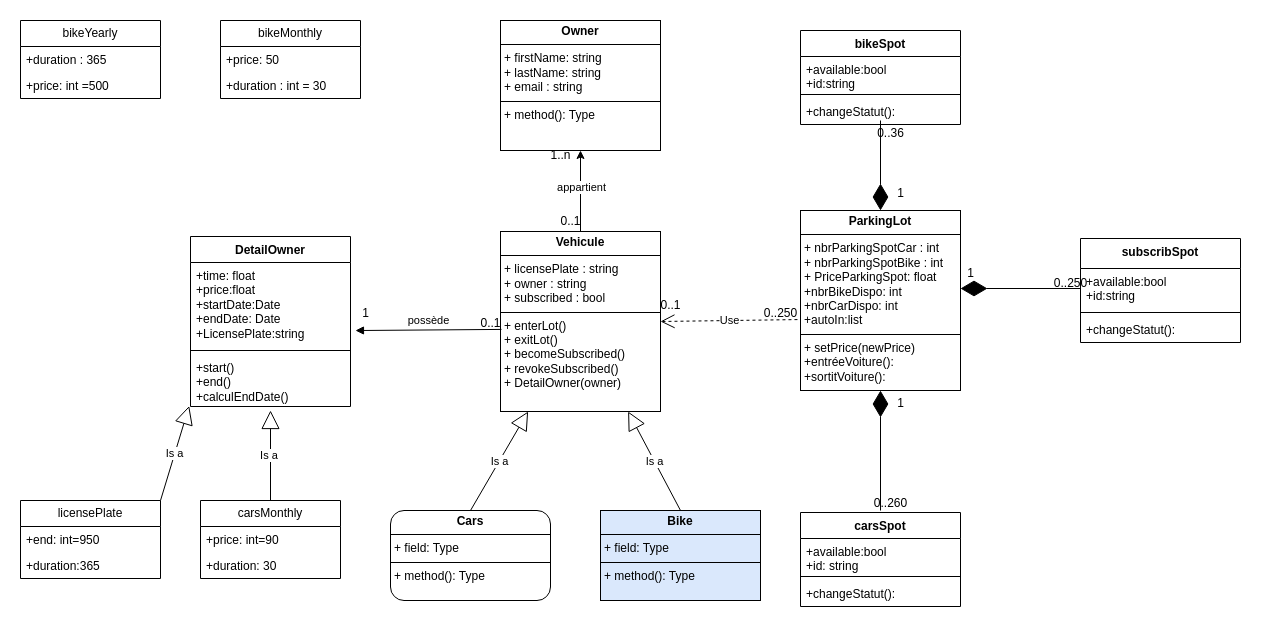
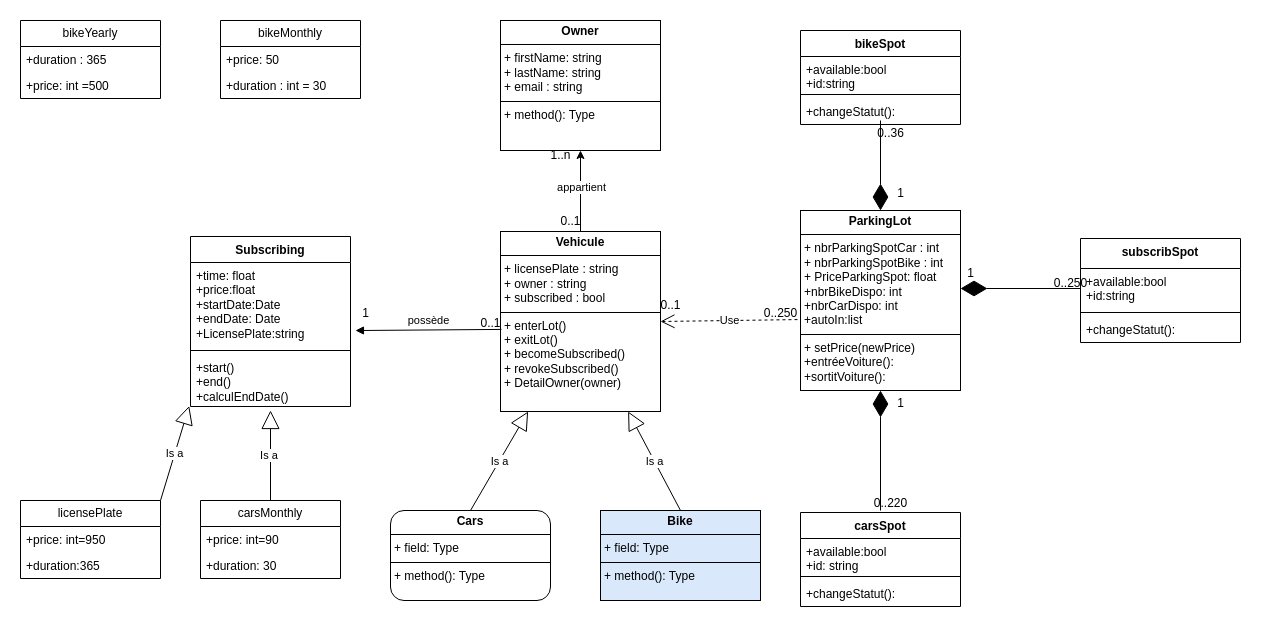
  <mxCell id="0" />
  <mxCell id="1" parent="0" />
  <mxCell id="2" value="&lt;p style=&quot;margin:0px;margin-top:4px;text-align:center;&quot;&gt;&lt;b&gt;Vehicule&lt;/b&gt;&lt;/p&gt;&lt;hr size=&quot;1&quot; style=&quot;border-style:solid;&quot;&gt;&lt;p style=&quot;margin:0px;margin-left:4px;&quot;&gt;+ licensePlate : string&lt;/p&gt;&lt;p style=&quot;margin:0px;margin-left:4px;&quot;&gt;+ owner : string&lt;/p&gt;&lt;p style=&quot;margin:0px;margin-left:4px;&quot;&gt;+ subscribed : bool&lt;/p&gt;&lt;hr size=&quot;1&quot; style=&quot;border-style:solid;&quot;&gt;&lt;p style=&quot;margin:0px;margin-left:4px;&quot;&gt;+ enterLot()&lt;/p&gt;&lt;p style=&quot;margin:0px;margin-left:4px;&quot;&gt;+ exitLot()&lt;/p&gt;&lt;p style=&quot;margin:0px;margin-left:4px;&quot;&gt;+ becomeSubscribed()&lt;/p&gt;&lt;p style=&quot;margin:0px;margin-left:4px;&quot;&gt;+ revokeSubscribed()&lt;/p&gt;&lt;p style=&quot;margin:0px;margin-left:4px;&quot;&gt;+ DetailOwner(owner)&lt;/p&gt;" style="verticalAlign=top;align=left;overflow=fill;html=1;whiteSpace=wrap;" parent="1" vertex="1"><mxGeometry x="500" y="231" width="160" height="180" as="geometry" /></mxCell>
  <mxCell id="3" value="&lt;p style=&quot;margin:0px;margin-top:4px;text-align:center;&quot;&gt;&lt;b&gt;Owner&lt;/b&gt;&lt;/p&gt;&lt;hr size=&quot;1&quot; style=&quot;border-style:solid;&quot;&gt;&lt;p style=&quot;margin:0px;margin-left:4px;&quot;&gt;+ firstName: string&lt;/p&gt;&lt;p style=&quot;margin:0px;margin-left:4px;&quot;&gt;+ lastName: string&lt;/p&gt;&lt;p style=&quot;margin:0px;margin-left:4px;&quot;&gt;+ email : string&lt;/p&gt;&lt;hr size=&quot;1&quot; style=&quot;border-style:solid;&quot;&gt;&lt;p style=&quot;margin:0px;margin-left:4px;&quot;&gt;+ method(): Type&lt;/p&gt;" style="verticalAlign=top;align=left;overflow=fill;html=1;whiteSpace=wrap;" parent="1" vertex="1"><mxGeometry x="500" y="20" width="160" height="130" as="geometry" /></mxCell>
  <mxCell id="4" value="&lt;p style=&quot;margin:0px;margin-top:4px;text-align:center;&quot;&gt;&lt;b&gt;ParkingLot&lt;/b&gt;&lt;/p&gt;&lt;hr size=&quot;1&quot; style=&quot;border-style:solid;&quot;&gt;&lt;p style=&quot;margin:0px;margin-left:4px;&quot;&gt;+ nbrParkingSpotCar : int&lt;/p&gt;&lt;p style=&quot;margin:0px;margin-left:4px;&quot;&gt;+ nbrParkingSpotBike : int&lt;/p&gt;&lt;p style=&quot;margin:0px;margin-left:4px;&quot;&gt;+ PriceParkingSpot: float&lt;/p&gt;&lt;p style=&quot;margin:0px;margin-left:4px;&quot;&gt;+nbrBikeDispo: int&lt;/p&gt;&lt;p style=&quot;margin:0px;margin-left:4px;&quot;&gt;+nbrCarDispo: int&lt;/p&gt;&lt;p style=&quot;margin:0px;margin-left:4px;&quot;&gt;+autoIn:list&lt;/p&gt;&lt;hr size=&quot;1&quot; style=&quot;border-style:solid;&quot;&gt;&lt;p style=&quot;margin:0px;margin-left:4px;&quot;&gt;+ setPrice(newPrice)&lt;/p&gt;&lt;p style=&quot;margin:0px;margin-left:4px;&quot;&gt;+entréeVoiture():&lt;/p&gt;&lt;p style=&quot;margin:0px;margin-left:4px;&quot;&gt;+sortitVoiture():&lt;/p&gt;&lt;p style=&quot;margin:0px;margin-left:4px;&quot;&gt;&lt;br&gt;&lt;/p&gt;" style="verticalAlign=top;align=left;overflow=fill;html=1;whiteSpace=wrap;" parent="1" vertex="1"><mxGeometry x="800" y="210" width="160" height="180" as="geometry" /></mxCell>
  <mxCell id="5" value="&lt;p style=&quot;margin:0px;margin-top:4px;text-align:center;&quot;&gt;&lt;b&gt;Cars&lt;/b&gt;&lt;/p&gt;&lt;hr size=&quot;1&quot; style=&quot;border-style:solid;&quot;&gt;&lt;p style=&quot;margin:0px;margin-left:4px;&quot;&gt;+ field: Type&lt;/p&gt;&lt;hr size=&quot;1&quot; style=&quot;border-style:solid;&quot;&gt;&lt;p style=&quot;margin:0px;margin-left:4px;&quot;&gt;+ method(): Type&lt;/p&gt;" style="verticalAlign=top;align=left;overflow=fill;html=1;whiteSpace=wrap;rounded=1;" parent="1" vertex="1"><mxGeometry x="390" y="510" width="160" height="90" as="geometry" /></mxCell>
  <mxCell id="6" value="&lt;p style=&quot;margin:0px;margin-top:4px;text-align:center;&quot;&gt;&lt;b&gt;Bike&lt;/b&gt;&lt;/p&gt;&lt;hr size=&quot;1&quot; style=&quot;border-style:solid;&quot;&gt;&lt;p style=&quot;margin:0px;margin-left:4px;&quot;&gt;+ field: Type&lt;/p&gt;&lt;hr size=&quot;1&quot; style=&quot;border-style:solid;&quot;&gt;&lt;p style=&quot;margin:0px;margin-left:4px;&quot;&gt;+ method(): Type&lt;/p&gt;" style="verticalAlign=top;align=left;overflow=fill;html=1;whiteSpace=wrap;fillColor=#dae8fc;" parent="1" vertex="1"><mxGeometry x="600" y="510" width="160" height="90" as="geometry" /></mxCell>
  <mxCell id="7" value="Is a" style="endArrow=block;endSize=16;endFill=0;html=1;rounded=0;exitX=0.5;exitY=0;exitDx=0;exitDy=0;" parent="1" source="5" target="2" edge="1"><mxGeometry width="160" relative="1" as="geometry"><mxPoint x="470" y="520" as="sourcePoint" /><mxPoint x="630" y="520" as="targetPoint" /></mxGeometry></mxCell>
  <mxCell id="8" value="Is a" style="endArrow=block;endSize=16;endFill=0;html=1;rounded=0;exitX=0.5;exitY=0;exitDx=0;exitDy=0;" parent="1" source="6" target="2" edge="1"><mxGeometry width="160" relative="1" as="geometry"><mxPoint x="250" y="560" as="sourcePoint" /><mxPoint x="291" y="470" as="targetPoint" /></mxGeometry></mxCell>
- <mxCell id="9" value="DetailOwner" style="swimlane;fontStyle=1;align=center;verticalAlign=top;childLayout=stackLayout;horizontal=1;startSize=26;horizontalStack=0;resizeParent=1;resizeParentMax=0;resizeLast=0;collapsible=1;marginBottom=0;whiteSpace=wrap;html=1;" parent="1" vertex="1"><mxGeometry x="190" y="236" width="160" height="170" as="geometry" /></mxCell>
+ <mxCell id="9" value="Subscribing" style="swimlane;fontStyle=1;align=center;verticalAlign=top;childLayout=stackLayout;horizontal=1;startSize=26;horizontalStack=0;resizeParent=1;resizeParentMax=0;resizeLast=0;collapsible=1;marginBottom=0;whiteSpace=wrap;html=1;" parent="1" vertex="1"><mxGeometry x="190" y="236" width="160" height="170" as="geometry" /></mxCell>
  <mxCell id="10" value="+time: float&lt;div&gt;+price:float&lt;/div&gt;&lt;div&gt;+startDate:Date&lt;/div&gt;&lt;div&gt;+endDate: Date&lt;/div&gt;&lt;div&gt;+LicensePlate:string&lt;/div&gt;" style="text;strokeColor=none;fillColor=none;align=left;verticalAlign=top;spacingLeft=4;spacingRight=4;overflow=hidden;rotatable=0;points=[[0,0.5],[1,0.5]];portConstraint=eastwest;whiteSpace=wrap;html=1;" parent="9" vertex="1"><mxGeometry y="26" width="160" height="84" as="geometry" /></mxCell>
  <mxCell id="11" value="" style="line;strokeWidth=1;fillColor=none;align=left;verticalAlign=middle;spacingTop=-1;spacingLeft=3;spacingRight=3;rotatable=0;labelPosition=right;points=[];portConstraint=eastwest;strokeColor=inherit;" parent="9" vertex="1"><mxGeometry y="110" width="160" height="8" as="geometry" /></mxCell>
  <mxCell id="12" value="+start()&lt;div&gt;+end()&lt;/div&gt;&lt;div&gt;+calculEndDate()&lt;/div&gt;" style="text;strokeColor=none;fillColor=none;align=left;verticalAlign=top;spacingLeft=4;spacingRight=4;overflow=hidden;rotatable=0;points=[[0,0.5],[1,0.5]];portConstraint=eastwest;whiteSpace=wrap;html=1;" parent="9" vertex="1"><mxGeometry y="118" width="160" height="52" as="geometry" /></mxCell>
  <mxCell id="13" value="bikeMonthly" style="swimlane;fontStyle=0;childLayout=stackLayout;horizontal=1;startSize=26;fillColor=none;horizontalStack=0;resizeParent=1;resizeParentMax=0;resizeLast=0;collapsible=1;marginBottom=0;whiteSpace=wrap;html=1;" parent="1" vertex="1"><mxGeometry x="220" y="20" width="140" height="78" as="geometry" /></mxCell>
  <mxCell id="14" value="+price: 50" style="text;strokeColor=none;fillColor=none;align=left;verticalAlign=top;spacingLeft=4;spacingRight=4;overflow=hidden;rotatable=0;points=[[0,0.5],[1,0.5]];portConstraint=eastwest;whiteSpace=wrap;html=1;" parent="13" vertex="1"><mxGeometry y="26" width="140" height="26" as="geometry" /></mxCell>
  <mxCell id="15" value="+duration : int = 30" style="text;strokeColor=none;fillColor=none;align=left;verticalAlign=top;spacingLeft=4;spacingRight=4;overflow=hidden;rotatable=0;points=[[0,0.5],[1,0.5]];portConstraint=eastwest;whiteSpace=wrap;html=1;" parent="13" vertex="1"><mxGeometry y="52" width="140" height="26" as="geometry" /></mxCell>
  <mxCell id="16" value="bikeYearly" style="swimlane;fontStyle=0;childLayout=stackLayout;horizontal=1;startSize=26;fillColor=none;horizontalStack=0;resizeParent=1;resizeParentMax=0;resizeLast=0;collapsible=1;marginBottom=0;whiteSpace=wrap;html=1;" parent="1" vertex="1"><mxGeometry x="20" y="20" width="140" height="78" as="geometry" /></mxCell>
  <mxCell id="17" value="+duration : 365" style="text;strokeColor=none;fillColor=none;align=left;verticalAlign=top;spacingLeft=4;spacingRight=4;overflow=hidden;rotatable=0;points=[[0,0.5],[1,0.5]];portConstraint=eastwest;whiteSpace=wrap;html=1;" parent="16" vertex="1"><mxGeometry y="26" width="140" height="26" as="geometry" /></mxCell>
  <mxCell id="18" value="+price: int =500" style="text;strokeColor=none;fillColor=none;align=left;verticalAlign=top;spacingLeft=4;spacingRight=4;overflow=hidden;rotatable=0;points=[[0,0.5],[1,0.5]];portConstraint=eastwest;whiteSpace=wrap;html=1;" parent="16" vertex="1"><mxGeometry y="52" width="140" height="26" as="geometry" /></mxCell>
  <mxCell id="19" value="" style="endArrow=classic;html=1;rounded=0;exitX=0.5;exitY=0;exitDx=0;exitDy=0;entryX=0.5;entryY=1;entryDx=0;entryDy=0;" parent="1" source="2" target="3" edge="1"><mxGeometry width="50" height="50" relative="1" as="geometry"><mxPoint x="530" y="170" as="sourcePoint" /><mxPoint x="630" y="190" as="targetPoint" /></mxGeometry></mxCell>
  <mxCell id="20" value="appartient" style="edgeLabel;html=1;align=center;verticalAlign=middle;resizable=0;points=[];" parent="19" vertex="1" connectable="0"><mxGeometry x="0.111" y="-3" relative="1" as="geometry"><mxPoint x="-3" as="offset" /></mxGeometry></mxCell>
  <mxCell id="21" value="possède" style="html=1;verticalAlign=bottom;endArrow=block;curved=0;rounded=0;exitX=0.006;exitY=0.544;exitDx=0;exitDy=0;exitPerimeter=0;entryX=1.031;entryY=0.81;entryDx=0;entryDy=0;entryPerimeter=0;" parent="1" source="2" target="10" edge="1"><mxGeometry width="80" relative="1" as="geometry"><mxPoint x="520" y="230" as="sourcePoint" /><mxPoint x="600" y="230" as="targetPoint" /></mxGeometry></mxCell>
  <mxCell id="22" value="0..1" style="text;html=1;align=center;verticalAlign=middle;resizable=0;points=[];autosize=1;strokeColor=none;fillColor=none;" parent="1" vertex="1"><mxGeometry x="650" y="290" width="40" height="30" as="geometry" /></mxCell>
  <mxCell id="23" value="0..1" style="text;html=1;align=center;verticalAlign=middle;resizable=0;points=[];autosize=1;strokeColor=none;fillColor=none;" parent="1" vertex="1"><mxGeometry x="550" y="206" width="40" height="30" as="geometry" /></mxCell>
  <mxCell id="24" value="1..n" style="text;html=1;align=center;verticalAlign=middle;resizable=0;points=[];autosize=1;strokeColor=none;fillColor=none;" parent="1" vertex="1"><mxGeometry x="540" y="140" width="40" height="30" as="geometry" /></mxCell>
  <mxCell id="25" value="0..1" style="text;html=1;align=center;verticalAlign=middle;resizable=0;points=[];autosize=1;strokeColor=none;fillColor=none;" parent="1" vertex="1"><mxGeometry x="470" y="308" width="40" height="30" as="geometry" /></mxCell>
  <mxCell id="26" value="1" style="text;html=1;align=center;verticalAlign=middle;resizable=0;points=[];autosize=1;strokeColor=none;fillColor=none;" parent="1" vertex="1"><mxGeometry x="350" y="298" width="30" height="30" as="geometry" /></mxCell>
  <mxCell id="27" value="Use" style="endArrow=open;endSize=12;dashed=1;html=1;rounded=0;exitX=-0.019;exitY=0.606;exitDx=0;exitDy=0;exitPerimeter=0;entryX=1;entryY=0.5;entryDx=0;entryDy=0;" parent="1" source="4" target="2" edge="1"><mxGeometry width="160" relative="1" as="geometry"><mxPoint x="470" y="340" as="sourcePoint" /><mxPoint x="690" y="370" as="targetPoint" /></mxGeometry></mxCell>
  <mxCell id="28" value="0..250" style="text;html=1;align=center;verticalAlign=middle;resizable=0;points=[];autosize=1;strokeColor=none;fillColor=none;" parent="1" vertex="1"><mxGeometry x="750" y="298" width="60" height="30" as="geometry" /></mxCell>
  <mxCell id="29" value="" style="endArrow=diamondThin;endFill=1;endSize=24;html=1;rounded=0;entryX=0.5;entryY=0;entryDx=0;entryDy=0;" parent="1" target="4" edge="1"><mxGeometry width="160" relative="1" as="geometry"><mxPoint x="880" y="120" as="sourcePoint" /><mxPoint x="630" y="340" as="targetPoint" /></mxGeometry></mxCell>
  <mxCell id="30" value="" style="endArrow=diamondThin;endFill=1;endSize=24;html=1;rounded=0;entryX=0.5;entryY=1;entryDx=0;entryDy=0;" parent="1" target="4" edge="1"><mxGeometry width="160" relative="1" as="geometry"><mxPoint x="880" y="510" as="sourcePoint" /><mxPoint x="630" y="340" as="targetPoint" /></mxGeometry></mxCell>
  <mxCell id="31" value="subscribSpot" style="swimlane;fontStyle=1;align=center;verticalAlign=top;childLayout=stackLayout;horizontal=1;startSize=30;horizontalStack=0;resizeParent=1;resizeParentMax=0;resizeLast=0;collapsible=1;marginBottom=0;whiteSpace=wrap;html=1;" parent="1" vertex="1"><mxGeometry x="1080" y="238" width="160" height="104" as="geometry" /></mxCell>
  <mxCell id="32" value="+available:bool&lt;div&gt;+id:string&lt;/div&gt;" style="text;strokeColor=none;fillColor=none;align=left;verticalAlign=top;spacingLeft=4;spacingRight=4;overflow=hidden;rotatable=0;points=[[0,0.5],[1,0.5]];portConstraint=eastwest;whiteSpace=wrap;html=1;" parent="31" vertex="1"><mxGeometry y="30" width="160" height="40" as="geometry" /></mxCell>
  <mxCell id="33" value="" style="line;strokeWidth=1;fillColor=none;align=left;verticalAlign=middle;spacingTop=-1;spacingLeft=3;spacingRight=3;rotatable=0;labelPosition=right;points=[];portConstraint=eastwest;strokeColor=inherit;" parent="31" vertex="1"><mxGeometry y="70" width="160" height="8" as="geometry" /></mxCell>
  <mxCell id="34" value="+changeStatut():" style="text;strokeColor=none;fillColor=none;align=left;verticalAlign=top;spacingLeft=4;spacingRight=4;overflow=hidden;rotatable=0;points=[[0,0.5],[1,0.5]];portConstraint=eastwest;whiteSpace=wrap;html=1;" parent="31" vertex="1"><mxGeometry y="78" width="160" height="26" as="geometry" /></mxCell>
  <mxCell id="35" value="carsSpot" style="swimlane;fontStyle=1;align=center;verticalAlign=top;childLayout=stackLayout;horizontal=1;startSize=26;horizontalStack=0;resizeParent=1;resizeParentMax=0;resizeLast=0;collapsible=1;marginBottom=0;whiteSpace=wrap;html=1;" parent="1" vertex="1"><mxGeometry x="800" y="512" width="160" height="94" as="geometry" /></mxCell>
  <mxCell id="36" value="+available:bool&lt;div&gt;+id: string&lt;/div&gt;" style="text;strokeColor=none;fillColor=none;align=left;verticalAlign=top;spacingLeft=4;spacingRight=4;overflow=hidden;rotatable=0;points=[[0,0.5],[1,0.5]];portConstraint=eastwest;whiteSpace=wrap;html=1;" parent="35" vertex="1"><mxGeometry y="26" width="160" height="34" as="geometry" /></mxCell>
  <mxCell id="37" value="" style="line;strokeWidth=1;fillColor=none;align=left;verticalAlign=middle;spacingTop=-1;spacingLeft=3;spacingRight=3;rotatable=0;labelPosition=right;points=[];portConstraint=eastwest;strokeColor=inherit;" parent="35" vertex="1"><mxGeometry y="60" width="160" height="8" as="geometry" /></mxCell>
  <mxCell id="38" value="+changeStatut():" style="text;strokeColor=none;fillColor=none;align=left;verticalAlign=top;spacingLeft=4;spacingRight=4;overflow=hidden;rotatable=0;points=[[0,0.5],[1,0.5]];portConstraint=eastwest;whiteSpace=wrap;html=1;" parent="35" vertex="1"><mxGeometry y="68" width="160" height="26" as="geometry" /></mxCell>
  <mxCell id="39" value="" style="endArrow=diamondThin;endFill=1;endSize=24;html=1;rounded=0;exitX=0;exitY=0.5;exitDx=0;exitDy=0;" parent="1" source="32" edge="1"><mxGeometry width="160" relative="1" as="geometry"><mxPoint x="470" y="340" as="sourcePoint" /><mxPoint x="960" y="288" as="targetPoint" /></mxGeometry></mxCell>
  <mxCell id="40" value="bikeSpot" style="swimlane;fontStyle=1;align=center;verticalAlign=top;childLayout=stackLayout;horizontal=1;startSize=26;horizontalStack=0;resizeParent=1;resizeParentMax=0;resizeLast=0;collapsible=1;marginBottom=0;whiteSpace=wrap;html=1;" parent="1" vertex="1"><mxGeometry x="800" y="30" width="160" height="94" as="geometry" /></mxCell>
  <mxCell id="41" value="+available:bool&lt;div&gt;+id:string&lt;/div&gt;" style="text;strokeColor=none;fillColor=none;align=left;verticalAlign=top;spacingLeft=4;spacingRight=4;overflow=hidden;rotatable=0;points=[[0,0.5],[1,0.5]];portConstraint=eastwest;whiteSpace=wrap;html=1;" parent="40" vertex="1"><mxGeometry y="26" width="160" height="34" as="geometry" /></mxCell>
  <mxCell id="42" value="" style="line;strokeWidth=1;fillColor=none;align=left;verticalAlign=middle;spacingTop=-1;spacingLeft=3;spacingRight=3;rotatable=0;labelPosition=right;points=[];portConstraint=eastwest;strokeColor=inherit;" parent="40" vertex="1"><mxGeometry y="60" width="160" height="8" as="geometry" /></mxCell>
  <mxCell id="43" value="+changeStatut():" style="text;strokeColor=none;fillColor=none;align=left;verticalAlign=top;spacingLeft=4;spacingRight=4;overflow=hidden;rotatable=0;points=[[0,0.5],[1,0.5]];portConstraint=eastwest;whiteSpace=wrap;html=1;" parent="40" vertex="1"><mxGeometry y="68" width="160" height="26" as="geometry" /></mxCell>
  <mxCell id="44" value="1" style="text;html=1;align=center;verticalAlign=middle;resizable=0;points=[];autosize=1;strokeColor=none;fillColor=none;" parent="1" vertex="1"><mxGeometry x="955" y="258" width="30" height="30" as="geometry" /></mxCell>
  <mxCell id="45" value="1" style="text;html=1;align=center;verticalAlign=middle;resizable=0;points=[];autosize=1;strokeColor=none;fillColor=none;" parent="1" vertex="1"><mxGeometry x="885" y="178" width="30" height="30" as="geometry" /></mxCell>
  <mxCell id="46" value="1" style="text;html=1;align=center;verticalAlign=middle;resizable=0;points=[];autosize=1;strokeColor=none;fillColor=none;" parent="1" vertex="1"><mxGeometry x="885" y="388" width="30" height="30" as="geometry" /></mxCell>
  <mxCell id="47" value="0..36" style="text;html=1;align=center;verticalAlign=middle;resizable=0;points=[];autosize=1;strokeColor=none;fillColor=none;" parent="1" vertex="1"><mxGeometry x="865" y="118" width="50" height="30" as="geometry" /></mxCell>
  <mxCell id="48" value="0..250" style="text;html=1;align=center;verticalAlign=middle;resizable=0;points=[];autosize=1;strokeColor=none;fillColor=none;" parent="1" vertex="1"><mxGeometry x="1040" y="268" width="60" height="30" as="geometry" /></mxCell>
- <mxCell id="49" value="0..260" style="text;html=1;align=center;verticalAlign=middle;resizable=0;points=[];autosize=1;strokeColor=none;fillColor=none;" parent="1" vertex="1"><mxGeometry x="860" y="488" width="60" height="30" as="geometry" /></mxCell>
+ <mxCell id="49" value="0..220" style="text;html=1;align=center;verticalAlign=middle;resizable=0;points=[];autosize=1;strokeColor=none;fillColor=none;" parent="1" vertex="1"><mxGeometry x="860" y="488" width="60" height="30" as="geometry" /></mxCell>
  <mxCell id="50" value="Is a&amp;nbsp;" style="endArrow=block;endSize=16;endFill=0;html=1;rounded=0;exitX=0.5;exitY=0;exitDx=0;exitDy=0;" edge="1" parent="1" source="55"><mxGeometry width="160" relative="1" as="geometry"><mxPoint x="-70" y="258" as="sourcePoint" /><mxPoint x="270" y="410" as="targetPoint" /><Array as="points" /></mxGeometry></mxCell>
  <mxCell id="51" value="Is a" style="endArrow=block;endSize=16;endFill=0;html=1;rounded=0;entryX=-0.008;entryY=0.99;entryDx=0;entryDy=0;entryPerimeter=0;exitX=1;exitY=0;exitDx=0;exitDy=0;" edge="1" parent="1" source="52" target="12"><mxGeometry width="160" relative="1" as="geometry"><mxPoint x="-70" y="192.41" as="sourcePoint" /><mxPoint x="90" y="192.41" as="targetPoint" /></mxGeometry></mxCell>
  <mxCell id="52" value="licensePlate" style="swimlane;fontStyle=0;childLayout=stackLayout;horizontal=1;startSize=26;fillColor=none;horizontalStack=0;resizeParent=1;resizeParentMax=0;resizeLast=0;collapsible=1;marginBottom=0;whiteSpace=wrap;html=1;" vertex="1" parent="1"><mxGeometry x="20" y="500" width="140" height="78" as="geometry" /></mxCell>
- <mxCell id="53" value="+end: int=950" style="text;strokeColor=none;fillColor=none;align=left;verticalAlign=top;spacingLeft=4;spacingRight=4;overflow=hidden;rotatable=0;points=[[0,0.5],[1,0.5]];portConstraint=eastwest;whiteSpace=wrap;html=1;" vertex="1" parent="52"><mxGeometry y="26" width="140" height="26" as="geometry" /></mxCell>
+ <mxCell id="53" value="+price: int=950" style="text;strokeColor=none;fillColor=none;align=left;verticalAlign=top;spacingLeft=4;spacingRight=4;overflow=hidden;rotatable=0;points=[[0,0.5],[1,0.5]];portConstraint=eastwest;whiteSpace=wrap;html=1;" vertex="1" parent="52"><mxGeometry y="26" width="140" height="26" as="geometry" /></mxCell>
  <mxCell id="54" value="+duration:365" style="text;strokeColor=none;fillColor=none;align=left;verticalAlign=top;spacingLeft=4;spacingRight=4;overflow=hidden;rotatable=0;points=[[0,0.5],[1,0.5]];portConstraint=eastwest;whiteSpace=wrap;html=1;" vertex="1" parent="52"><mxGeometry y="52" width="140" height="26" as="geometry" /></mxCell>
  <mxCell id="55" value="carsMonthly" style="swimlane;fontStyle=0;childLayout=stackLayout;horizontal=1;startSize=26;fillColor=none;horizontalStack=0;resizeParent=1;resizeParentMax=0;resizeLast=0;collapsible=1;marginBottom=0;whiteSpace=wrap;html=1;" vertex="1" parent="1"><mxGeometry x="200" y="500" width="140" height="78" as="geometry" /></mxCell>
  <mxCell id="56" value="+price: int=90" style="text;strokeColor=none;fillColor=none;align=left;verticalAlign=top;spacingLeft=4;spacingRight=4;overflow=hidden;rotatable=0;points=[[0,0.5],[1,0.5]];portConstraint=eastwest;whiteSpace=wrap;html=1;" vertex="1" parent="55"><mxGeometry y="26" width="140" height="26" as="geometry" /></mxCell>
  <mxCell id="57" value="+duration: 30" style="text;strokeColor=none;fillColor=none;align=left;verticalAlign=top;spacingLeft=4;spacingRight=4;overflow=hidden;rotatable=0;points=[[0,0.5],[1,0.5]];portConstraint=eastwest;whiteSpace=wrap;html=1;" vertex="1" parent="55"><mxGeometry y="52" width="140" height="26" as="geometry" /></mxCell>
